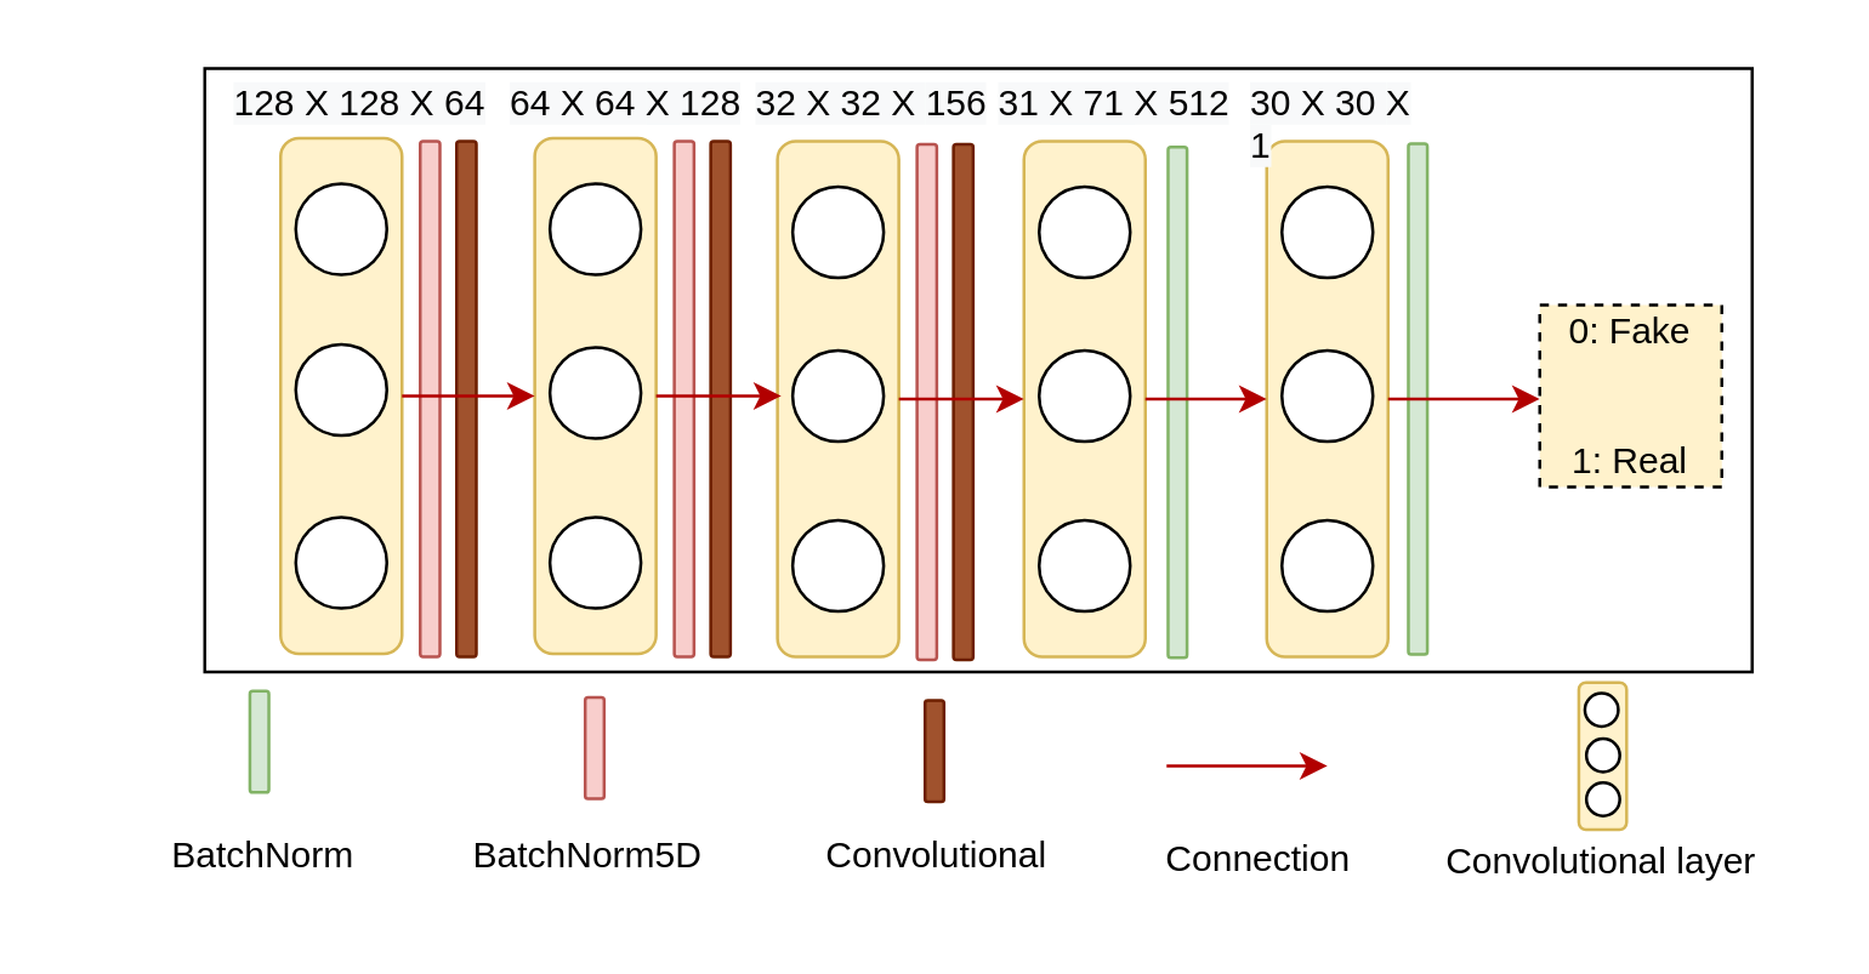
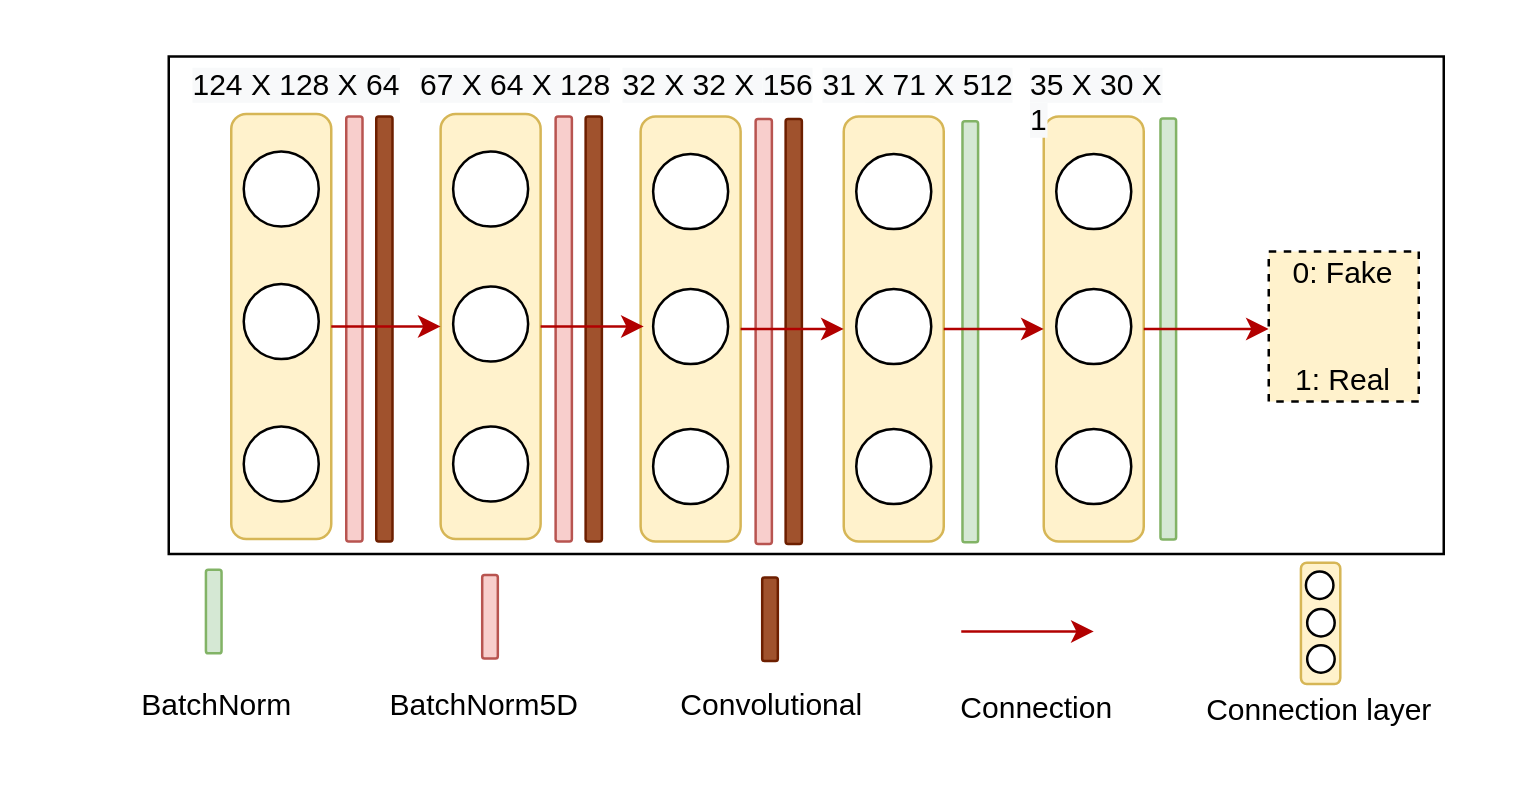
  <mxCell id="0" />
  <mxCell id="1" parent="0" />
  <mxCell id="2" value="" style="rounded=0;whiteSpace=wrap;html=1;" parent="1" vertex="1"><mxGeometry x="67" y="22" width="510" height="199" as="geometry" /></mxCell>
  <mxCell id="3" value="" style="rounded=1;whiteSpace=wrap;html=1;rotation=90;fillColor=#fff2cc;strokeColor=#d6b656;" parent="1" vertex="1"><mxGeometry x="27" y="110" width="170" height="40" as="geometry" /></mxCell>
  <mxCell id="4" value="" style="ellipse;whiteSpace=wrap;html=1;aspect=fixed;" parent="1" vertex="1"><mxGeometry x="97" y="60" width="30" height="30" as="geometry" /></mxCell>
  <mxCell id="5" value="" style="ellipse;whiteSpace=wrap;html=1;aspect=fixed;" parent="1" vertex="1"><mxGeometry x="97" y="170" width="30" height="30" as="geometry" /></mxCell>
  <mxCell id="6" value="" style="rounded=1;whiteSpace=wrap;html=1;rotation=90;fillColor=#f8cecc;strokeColor=#b85450;" parent="1" vertex="1"><mxGeometry x="56.25" y="127.75" width="170" height="6.5" as="geometry" /></mxCell>
  <mxCell id="7" value="" style="rounded=1;whiteSpace=wrap;html=1;rotation=90;fillColor=#a0522d;strokeColor=#6D1F00;fontColor=#ffffff;" parent="1" vertex="1"><mxGeometry x="68.25" y="127.75" width="170" height="6.5" as="geometry" /></mxCell>
- <mxCell id="8" value="&lt;span style=&quot;color: rgb(0, 0, 0); font-family: Helvetica; font-size: 12px; font-style: normal; font-variant-ligatures: normal; font-variant-caps: normal; font-weight: 400; letter-spacing: normal; orphans: 2; text-align: left; text-indent: 0px; text-transform: none; widows: 2; word-spacing: 0px; -webkit-text-stroke-width: 0px; background-color: rgb(248, 249, 250); text-decoration-thickness: initial; text-decoration-style: initial; text-decoration-color: initial; float: none; display: inline !important;&quot;&gt;128 X 128 X 64&lt;/span&gt;" style="text;whiteSpace=wrap;html=1;" parent="1" vertex="1"><mxGeometry x="75" y="20" width="90" height="20" as="geometry" /></mxCell>
+ <mxCell id="8" value="&lt;span style=&quot;color: rgb(0, 0, 0); font-family: Helvetica; font-size: 12px; font-style: normal; font-variant-ligatures: normal; font-variant-caps: normal; font-weight: 400; letter-spacing: normal; orphans: 2; text-align: left; text-indent: 0px; text-transform: none; widows: 2; word-spacing: 0px; -webkit-text-stroke-width: 0px; background-color: rgb(248, 249, 250); text-decoration-thickness: initial; text-decoration-style: initial; text-decoration-color: initial; float: none; display: inline !important;&quot;&gt;124 X 128 X 64&lt;/span&gt;" style="text;whiteSpace=wrap;html=1;" parent="1" vertex="1"><mxGeometry x="75" y="20" width="90" height="20" as="geometry" /></mxCell>
  <mxCell id="9" value="" style="rounded=1;whiteSpace=wrap;html=1;rotation=90;fillColor=#fff2cc;strokeColor=#d6b656;" parent="1" vertex="1"><mxGeometry x="110.75" y="110" width="170" height="40" as="geometry" /></mxCell>
  <mxCell id="10" value="" style="ellipse;whiteSpace=wrap;html=1;aspect=fixed;" parent="1" vertex="1"><mxGeometry x="180.75" y="60" width="30" height="30" as="geometry" /></mxCell>
  <mxCell id="11" value="" style="ellipse;whiteSpace=wrap;html=1;aspect=fixed;" parent="1" vertex="1"><mxGeometry x="180.75" y="114" width="30" height="30" as="geometry" /></mxCell>
  <mxCell id="12" value="" style="ellipse;whiteSpace=wrap;html=1;aspect=fixed;" parent="1" vertex="1"><mxGeometry x="180.75" y="170" width="30" height="30" as="geometry" /></mxCell>
  <mxCell id="13" value="" style="rounded=1;whiteSpace=wrap;html=1;rotation=90;fillColor=#f8cecc;strokeColor=#b85450;" parent="1" vertex="1"><mxGeometry x="140" y="127.75" width="170" height="6.5" as="geometry" /></mxCell>
  <mxCell id="14" value="" style="rounded=1;whiteSpace=wrap;html=1;rotation=90;fillColor=#a0522d;strokeColor=#6D1F00;fontColor=#ffffff;" parent="1" vertex="1"><mxGeometry x="152" y="127.75" width="170" height="6.5" as="geometry" /></mxCell>
- <mxCell id="15" value="&lt;span style=&quot;color: rgb(0, 0, 0); font-family: Helvetica; font-size: 12px; font-style: normal; font-variant-ligatures: normal; font-variant-caps: normal; font-weight: 400; letter-spacing: normal; orphans: 2; text-align: left; text-indent: 0px; text-transform: none; widows: 2; word-spacing: 0px; -webkit-text-stroke-width: 0px; background-color: rgb(248, 249, 250); text-decoration-thickness: initial; text-decoration-style: initial; text-decoration-color: initial; float: none; display: inline !important;&quot;&gt;64 X 64 &lt;/span&gt;&lt;span style=&quot;color: rgb(0, 0, 0); font-family: Helvetica; font-size: 12px; font-style: normal; font-variant-ligatures: normal; font-variant-caps: normal; font-weight: 400; letter-spacing: normal; orphans: 2; text-align: left; text-indent: 0px; text-transform: none; widows: 2; word-spacing: 0px; -webkit-text-stroke-width: 0px; background-color: rgb(248, 249, 250); text-decoration-thickness: initial; text-decoration-style: initial; text-decoration-color: initial; float: none; display: inline !important;&quot;&gt;&lt;span style=&quot;color: rgb(0, 0, 0); font-family: Helvetica; font-size: 12px; font-style: normal; font-variant-ligatures: normal; font-variant-caps: normal; font-weight: 400; letter-spacing: normal; orphans: 2; text-align: left; text-indent: 0px; text-transform: none; widows: 2; word-spacing: 0px; -webkit-text-stroke-width: 0px; background-color: rgb(248, 249, 250); text-decoration-thickness: initial; text-decoration-style: initial; text-decoration-color: initial; float: none; display: inline !important;&quot;&gt;X &lt;/span&gt;128&lt;/span&gt;" style="text;whiteSpace=wrap;html=1;" parent="1" vertex="1"><mxGeometry x="166" y="20" width="85" height="20" as="geometry" /></mxCell>
+ <mxCell id="15" value="&lt;span style=&quot;color: rgb(0, 0, 0); font-family: Helvetica; font-size: 12px; font-style: normal; font-variant-ligatures: normal; font-variant-caps: normal; font-weight: 400; letter-spacing: normal; orphans: 2; text-align: left; text-indent: 0px; text-transform: none; widows: 2; word-spacing: 0px; -webkit-text-stroke-width: 0px; background-color: rgb(248, 249, 250); text-decoration-thickness: initial; text-decoration-style: initial; text-decoration-color: initial; float: none; display: inline !important;&quot;&gt;67 X 64 &lt;/span&gt;&lt;span style=&quot;color: rgb(0, 0, 0); font-family: Helvetica; font-size: 12px; font-style: normal; font-variant-ligatures: normal; font-variant-caps: normal; font-weight: 400; letter-spacing: normal; orphans: 2; text-align: left; text-indent: 0px; text-transform: none; widows: 2; word-spacing: 0px; -webkit-text-stroke-width: 0px; background-color: rgb(248, 249, 250); text-decoration-thickness: initial; text-decoration-style: initial; text-decoration-color: initial; float: none; display: inline !important;&quot;&gt;&lt;span style=&quot;color: rgb(0, 0, 0); font-family: Helvetica; font-size: 12px; font-style: normal; font-variant-ligatures: normal; font-variant-caps: normal; font-weight: 400; letter-spacing: normal; orphans: 2; text-align: left; text-indent: 0px; text-transform: none; widows: 2; word-spacing: 0px; -webkit-text-stroke-width: 0px; background-color: rgb(248, 249, 250); text-decoration-thickness: initial; text-decoration-style: initial; text-decoration-color: initial; float: none; display: inline !important;&quot;&gt;X &lt;/span&gt;128&lt;/span&gt;" style="text;whiteSpace=wrap;html=1;" parent="1" vertex="1"><mxGeometry x="166" y="20" width="85" height="20" as="geometry" /></mxCell>
  <mxCell id="16" value="" style="rounded=1;whiteSpace=wrap;html=1;rotation=90;fillColor=#fff2cc;strokeColor=#d6b656;" parent="1" vertex="1"><mxGeometry x="190.75" y="111" width="170" height="40" as="geometry" /></mxCell>
  <mxCell id="17" value="" style="ellipse;whiteSpace=wrap;html=1;aspect=fixed;" parent="1" vertex="1"><mxGeometry x="260.75" y="61" width="30" height="30" as="geometry" /></mxCell>
  <mxCell id="18" value="" style="ellipse;whiteSpace=wrap;html=1;aspect=fixed;" parent="1" vertex="1"><mxGeometry x="260.75" y="115" width="30" height="30" as="geometry" /></mxCell>
  <mxCell id="19" value="" style="ellipse;whiteSpace=wrap;html=1;aspect=fixed;" parent="1" vertex="1"><mxGeometry x="260.75" y="171" width="30" height="30" as="geometry" /></mxCell>
  <mxCell id="20" value="" style="rounded=1;whiteSpace=wrap;html=1;rotation=90;fillColor=#f8cecc;strokeColor=#b85450;" parent="1" vertex="1"><mxGeometry x="220" y="128.75" width="170" height="6.5" as="geometry" /></mxCell>
  <mxCell id="21" value="" style="rounded=1;whiteSpace=wrap;html=1;rotation=90;fillColor=#a0522d;strokeColor=#6D1F00;fontColor=#ffffff;" parent="1" vertex="1"><mxGeometry x="232" y="128.75" width="170" height="6.5" as="geometry" /></mxCell>
  <mxCell id="22" value="&lt;span style=&quot;color: rgb(0, 0, 0); font-family: Helvetica; font-size: 12px; font-style: normal; font-variant-ligatures: normal; font-variant-caps: normal; font-weight: 400; letter-spacing: normal; orphans: 2; text-align: left; text-indent: 0px; text-transform: none; widows: 2; word-spacing: 0px; -webkit-text-stroke-width: 0px; background-color: rgb(248, 249, 250); text-decoration-thickness: initial; text-decoration-style: initial; text-decoration-color: initial; float: none; display: inline !important;&quot;&gt;32 &lt;/span&gt;&lt;span style=&quot;color: rgb(0, 0, 0); font-family: Helvetica; font-size: 12px; font-style: normal; font-variant-ligatures: normal; font-variant-caps: normal; font-weight: 400; letter-spacing: normal; orphans: 2; text-align: left; text-indent: 0px; text-transform: none; widows: 2; word-spacing: 0px; -webkit-text-stroke-width: 0px; background-color: rgb(248, 249, 250); text-decoration-thickness: initial; text-decoration-style: initial; text-decoration-color: initial; float: none; display: inline !important;&quot;&gt;X 32 &lt;/span&gt;&lt;span style=&quot;color: rgb(0, 0, 0); font-family: Helvetica; font-size: 12px; font-style: normal; font-variant-ligatures: normal; font-variant-caps: normal; font-weight: 400; letter-spacing: normal; orphans: 2; text-align: left; text-indent: 0px; text-transform: none; widows: 2; word-spacing: 0px; -webkit-text-stroke-width: 0px; background-color: rgb(248, 249, 250); text-decoration-thickness: initial; text-decoration-style: initial; text-decoration-color: initial; float: none; display: inline !important;&quot;&gt;X &lt;/span&gt;&lt;span style=&quot;color: rgb(0, 0, 0); font-family: Helvetica; font-size: 12px; font-style: normal; font-variant-ligatures: normal; font-variant-caps: normal; font-weight: 400; letter-spacing: normal; orphans: 2; text-align: left; text-indent: 0px; text-transform: none; widows: 2; word-spacing: 0px; -webkit-text-stroke-width: 0px; background-color: rgb(248, 249, 250); text-decoration-thickness: initial; text-decoration-style: initial; text-decoration-color: initial; float: none; display: inline !important;&quot;&gt;156&lt;/span&gt;" style="text;whiteSpace=wrap;html=1;" parent="1" vertex="1"><mxGeometry x="247" y="20" width="86" height="20" as="geometry" /></mxCell>
  <mxCell id="23" value="" style="rounded=1;whiteSpace=wrap;html=1;rotation=90;fillColor=#fff2cc;strokeColor=#d6b656;" parent="1" vertex="1"><mxGeometry x="272" y="111" width="170" height="40" as="geometry" /></mxCell>
  <mxCell id="24" value="" style="ellipse;whiteSpace=wrap;html=1;aspect=fixed;" parent="1" vertex="1"><mxGeometry x="342" y="61" width="30" height="30" as="geometry" /></mxCell>
  <mxCell id="25" value="" style="ellipse;whiteSpace=wrap;html=1;aspect=fixed;" parent="1" vertex="1"><mxGeometry x="342" y="115" width="30" height="30" as="geometry" /></mxCell>
  <mxCell id="26" value="" style="ellipse;whiteSpace=wrap;html=1;aspect=fixed;" parent="1" vertex="1"><mxGeometry x="342" y="171" width="30" height="30" as="geometry" /></mxCell>
  <mxCell id="27" value="&lt;span style=&quot;color: rgb(0, 0, 0); font-family: Helvetica; font-size: 12px; font-style: normal; font-variant-ligatures: normal; font-variant-caps: normal; font-weight: 400; letter-spacing: normal; orphans: 2; text-align: left; text-indent: 0px; text-transform: none; widows: 2; word-spacing: 0px; -webkit-text-stroke-width: 0px; background-color: rgb(248, 249, 250); text-decoration-thickness: initial; text-decoration-style: initial; text-decoration-color: initial; float: none; display: inline !important;&quot;&gt;31 &lt;/span&gt;&lt;span style=&quot;color: rgb(0, 0, 0); font-family: Helvetica; font-size: 12px; font-style: normal; font-variant-ligatures: normal; font-variant-caps: normal; font-weight: 400; letter-spacing: normal; orphans: 2; text-align: left; text-indent: 0px; text-transform: none; widows: 2; word-spacing: 0px; -webkit-text-stroke-width: 0px; background-color: rgb(248, 249, 250); text-decoration-thickness: initial; text-decoration-style: initial; text-decoration-color: initial; float: none; display: inline !important;&quot;&gt;&lt;span style=&quot;color: rgb(0, 0, 0); font-family: Helvetica; font-size: 12px; font-style: normal; font-variant-ligatures: normal; font-variant-caps: normal; font-weight: 400; letter-spacing: normal; orphans: 2; text-align: left; text-indent: 0px; text-transform: none; widows: 2; word-spacing: 0px; -webkit-text-stroke-width: 0px; background-color: rgb(248, 249, 250); text-decoration-thickness: initial; text-decoration-style: initial; text-decoration-color: initial; float: none; display: inline !important;&quot;&gt;X 71 &lt;/span&gt;X 512&lt;/span&gt;" style="text;whiteSpace=wrap;html=1;" parent="1" vertex="1"><mxGeometry x="327.25" y="20" width="84.75" height="20" as="geometry" /></mxCell>
  <mxCell id="28" value="" style="rounded=1;whiteSpace=wrap;html=1;rotation=90;fillColor=#fff2cc;strokeColor=#d6b656;" parent="1" vertex="1"><mxGeometry x="352" y="111" width="170" height="40" as="geometry" /></mxCell>
  <mxCell id="29" value="" style="ellipse;whiteSpace=wrap;html=1;aspect=fixed;" parent="1" vertex="1"><mxGeometry x="422" y="61" width="30" height="30" as="geometry" /></mxCell>
  <mxCell id="30" value="" style="ellipse;whiteSpace=wrap;html=1;aspect=fixed;" parent="1" vertex="1"><mxGeometry x="422" y="115" width="30" height="30" as="geometry" /></mxCell>
  <mxCell id="31" value="" style="ellipse;whiteSpace=wrap;html=1;aspect=fixed;" parent="1" vertex="1"><mxGeometry x="422" y="171" width="30" height="30" as="geometry" /></mxCell>
- <mxCell id="32" value="&lt;span style=&quot;color: rgb(0, 0, 0); font-family: Helvetica; font-size: 12px; font-style: normal; font-variant-ligatures: normal; font-variant-caps: normal; font-weight: 400; letter-spacing: normal; orphans: 2; text-align: left; text-indent: 0px; text-transform: none; widows: 2; word-spacing: 0px; -webkit-text-stroke-width: 0px; background-color: rgb(248, 249, 250); text-decoration-thickness: initial; text-decoration-style: initial; text-decoration-color: initial; float: none; display: inline !important;&quot;&gt;30 X 30 &lt;/span&gt;&lt;span style=&quot;color: rgb(0, 0, 0); font-family: Helvetica; font-size: 12px; font-style: normal; font-variant-ligatures: normal; font-variant-caps: normal; font-weight: 400; letter-spacing: normal; orphans: 2; text-align: left; text-indent: 0px; text-transform: none; widows: 2; word-spacing: 0px; -webkit-text-stroke-width: 0px; background-color: rgb(248, 249, 250); text-decoration-thickness: initial; text-decoration-style: initial; text-decoration-color: initial; float: none; display: inline !important;&quot;&gt;X 1&lt;/span&gt;&lt;span style=&quot;color: rgb(0, 0, 0); font-family: Helvetica; font-size: 12px; font-style: normal; font-variant-ligatures: normal; font-variant-caps: normal; font-weight: 400; letter-spacing: normal; orphans: 2; text-align: left; text-indent: 0px; text-transform: none; widows: 2; word-spacing: 0px; -webkit-text-stroke-width: 0px; background-color: rgb(248, 249, 250); text-decoration-thickness: initial; text-decoration-style: initial; text-decoration-color: initial; float: none; display: inline !important;&quot;&gt;&lt;/span&gt;" style="text;whiteSpace=wrap;html=1;" parent="1" vertex="1"><mxGeometry x="410.25" y="20" width="62.75" height="20" as="geometry" /></mxCell>
+ <mxCell id="32" value="&lt;span style=&quot;color: rgb(0, 0, 0); font-family: Helvetica; font-size: 12px; font-style: normal; font-variant-ligatures: normal; font-variant-caps: normal; font-weight: 400; letter-spacing: normal; orphans: 2; text-align: left; text-indent: 0px; text-transform: none; widows: 2; word-spacing: 0px; -webkit-text-stroke-width: 0px; background-color: rgb(248, 249, 250); text-decoration-thickness: initial; text-decoration-style: initial; text-decoration-color: initial; float: none; display: inline !important;&quot;&gt;35 X 30 &lt;/span&gt;&lt;span style=&quot;color: rgb(0, 0, 0); font-family: Helvetica; font-size: 12px; font-style: normal; font-variant-ligatures: normal; font-variant-caps: normal; font-weight: 400; letter-spacing: normal; orphans: 2; text-align: left; text-indent: 0px; text-transform: none; widows: 2; word-spacing: 0px; -webkit-text-stroke-width: 0px; background-color: rgb(248, 249, 250); text-decoration-thickness: initial; text-decoration-style: initial; text-decoration-color: initial; float: none; display: inline !important;&quot;&gt;X 1&lt;/span&gt;&lt;span style=&quot;color: rgb(0, 0, 0); font-family: Helvetica; font-size: 12px; font-style: normal; font-variant-ligatures: normal; font-variant-caps: normal; font-weight: 400; letter-spacing: normal; orphans: 2; text-align: left; text-indent: 0px; text-transform: none; widows: 2; word-spacing: 0px; -webkit-text-stroke-width: 0px; background-color: rgb(248, 249, 250); text-decoration-thickness: initial; text-decoration-style: initial; text-decoration-color: initial; float: none; display: inline !important;&quot;&gt;&lt;/span&gt;" style="text;whiteSpace=wrap;html=1;" parent="1" vertex="1"><mxGeometry x="410.25" y="20" width="62.75" height="20" as="geometry" /></mxCell>
  <mxCell id="33" value="" style="endArrow=classic;html=1;rounded=0;fillColor=#e51400;strokeColor=#B20000;exitX=0.5;exitY=0;exitDx=0;exitDy=0;entryX=0.5;entryY=1;entryDx=0;entryDy=0;" parent="1" source="3" target="9" edge="1"><mxGeometry width="50" height="50" relative="1" as="geometry"><mxPoint x="417" y="231" as="sourcePoint" /><mxPoint x="156" y="11" as="targetPoint" /></mxGeometry></mxCell>
  <mxCell id="34" value="" style="endArrow=classic;html=1;rounded=0;fillColor=#e51400;strokeColor=#B20000;exitX=0.5;exitY=0;exitDx=0;exitDy=0;" parent="1" source="9" edge="1"><mxGeometry width="50" height="50" relative="1" as="geometry"><mxPoint x="237" y="131" as="sourcePoint" /><mxPoint x="257" y="130" as="targetPoint" /></mxGeometry></mxCell>
  <mxCell id="35" value="" style="endArrow=classic;html=1;rounded=0;fillColor=#e51400;strokeColor=#B20000;exitX=0.5;exitY=0;exitDx=0;exitDy=0;entryX=0.5;entryY=1;entryDx=0;entryDy=0;" parent="1" source="16" target="23" edge="1"><mxGeometry width="50" height="50" relative="1" as="geometry"><mxPoint x="225.75" y="140" as="sourcePoint" /><mxPoint x="267" y="140" as="targetPoint" /></mxGeometry></mxCell>
  <mxCell id="36" value="" style="rounded=1;whiteSpace=wrap;html=1;rotation=90;fillColor=#fff2cc;strokeColor=#d6b656;" parent="1" vertex="1"><mxGeometry x="503.5" y="240.88" width="48.5" height="15.75" as="geometry" /></mxCell>
  <mxCell id="37" value="" style="ellipse;whiteSpace=wrap;html=1;aspect=fixed;" parent="1" vertex="1"><mxGeometry x="521.87" y="228" width="11" height="11" as="geometry" /></mxCell>
  <mxCell id="38" value="" style="ellipse;whiteSpace=wrap;html=1;aspect=fixed;" parent="1" vertex="1"><mxGeometry x="522.37" y="243" width="11" height="11" as="geometry" /></mxCell>
  <mxCell id="39" value="" style="ellipse;whiteSpace=wrap;html=1;aspect=fixed;" parent="1" vertex="1"><mxGeometry x="522.37" y="257.5" width="11" height="11" as="geometry" /></mxCell>
- <mxCell id="40" value="Convolutional layer" style="text;html=1;strokeColor=none;fillColor=none;align=center;verticalAlign=middle;whiteSpace=wrap;rounded=0;" parent="1" vertex="1"><mxGeometry x="462.25" y="268.5" width="131" height="30" as="geometry" /></mxCell>
+ <mxCell id="40" value="Connection layer" style="text;html=1;strokeColor=none;fillColor=none;align=center;verticalAlign=middle;whiteSpace=wrap;rounded=0;" parent="1" vertex="1"><mxGeometry x="462.25" y="268.5" width="131" height="30" as="geometry" /></mxCell>
  <mxCell id="41" value="" style="ellipse;whiteSpace=wrap;html=1;aspect=fixed;" parent="1" vertex="1"><mxGeometry x="97" y="113" width="30" height="30" as="geometry" /></mxCell>
  <mxCell id="42" value="" style="endArrow=classic;html=1;rounded=0;fillColor=#e51400;strokeColor=#B20000;entryX=0.5;entryY=1;entryDx=0;entryDy=0;exitX=0.5;exitY=0;exitDx=0;exitDy=0;" parent="1" edge="1"><mxGeometry width="50" height="50" relative="1" as="geometry"><mxPoint x="384" y="252" as="sourcePoint" /><mxPoint x="437" y="252" as="targetPoint" /></mxGeometry></mxCell>
  <mxCell id="43" value="Connection" style="text;html=1;strokeColor=none;fillColor=none;align=center;verticalAlign=middle;whiteSpace=wrap;rounded=0;" parent="1" vertex="1"><mxGeometry x="349" y="267.5" width="131" height="30" as="geometry" /></mxCell>
  <mxCell id="44" value="" style="rounded=1;whiteSpace=wrap;html=1;rotation=90;fillColor=#f8cecc;strokeColor=#b85450;" parent="1" vertex="1"><mxGeometry x="178.8" y="243" width="33.39" height="6.25" as="geometry" /></mxCell>
  <mxCell id="45" value="BatchNorm5D" style="text;html=1;strokeColor=none;fillColor=none;align=center;verticalAlign=middle;whiteSpace=wrap;rounded=0;" parent="1" vertex="1"><mxGeometry x="128" y="266.5" width="131" height="30" as="geometry" /></mxCell>
  <mxCell id="46" value="" style="rounded=1;whiteSpace=wrap;html=1;rotation=90;fillColor=#d5e8d4;strokeColor=#82b366;" vertex="1" parent="1"><mxGeometry x="382.61" y="127.87" width="168.39" height="6.25" as="geometry" /></mxCell>
  <mxCell id="47" value="" style="rounded=1;whiteSpace=wrap;html=1;rotation=90;fillColor=#a0522d;strokeColor=#6D1F00;fontColor=#ffffff;" parent="1" vertex="1"><mxGeometry x="290.8" y="244" width="33.39" height="6.25" as="geometry" /></mxCell>
  <mxCell id="48" value="Convolutional" style="text;html=1;strokeColor=none;fillColor=none;align=center;verticalAlign=middle;whiteSpace=wrap;rounded=0;" parent="1" vertex="1"><mxGeometry x="243" y="266.5" width="131" height="30" as="geometry" /></mxCell>
  <mxCell id="49" value="" style="rounded=1;whiteSpace=wrap;html=1;rotation=90;fillColor=#d5e8d4;strokeColor=#82b366;" parent="1" vertex="1"><mxGeometry x="68.31" y="240.88" width="33.39" height="6.25" as="geometry" /></mxCell>
  <mxCell id="50" value="BatchNorm" style="text;html=1;strokeColor=none;fillColor=none;align=center;verticalAlign=middle;whiteSpace=wrap;rounded=0;" parent="1" vertex="1"><mxGeometry x="20.51" y="266.5" width="131" height="30" as="geometry" /></mxCell>
  <mxCell id="51" value="" style="rounded=1;whiteSpace=wrap;html=1;rotation=90;fillColor=#d5e8d4;strokeColor=#82b366;" vertex="1" parent="1"><mxGeometry x="303.41" y="129" width="168.39" height="6.25" as="geometry" /></mxCell>
  <mxCell id="52" value="" style="endArrow=classic;html=1;rounded=0;fillColor=#e51400;strokeColor=#B20000;exitX=0.5;exitY=0;exitDx=0;exitDy=0;" parent="1" source="28" edge="1"><mxGeometry width="50" height="50" relative="1" as="geometry"><mxPoint x="387" y="141" as="sourcePoint" /><mxPoint x="507" y="131" as="targetPoint" /></mxGeometry></mxCell>
  <mxCell id="53" value="&lt;div&gt;0: Fake&lt;/div&gt;&lt;div&gt;&lt;br&gt;&lt;/div&gt;&lt;div&gt;&lt;br&gt;&lt;/div&gt;&lt;div&gt;1: Real&lt;br&gt;&lt;/div&gt;" style="whiteSpace=wrap;html=1;aspect=fixed;dashed=1;fillColor=#fff2cc;" vertex="1" parent="1"><mxGeometry x="507" y="100" width="60" height="60" as="geometry" /></mxCell>
  <mxCell id="54" value="" style="endArrow=classic;html=1;rounded=0;fillColor=#e51400;strokeColor=#B20000;exitX=0.5;exitY=0;exitDx=0;exitDy=0;entryX=0.5;entryY=1;entryDx=0;entryDy=0;" parent="1" source="23" target="28" edge="1"><mxGeometry width="50" height="50" relative="1" as="geometry"><mxPoint x="305.75" y="141" as="sourcePoint" /><mxPoint x="347" y="141" as="targetPoint" /></mxGeometry></mxCell>
